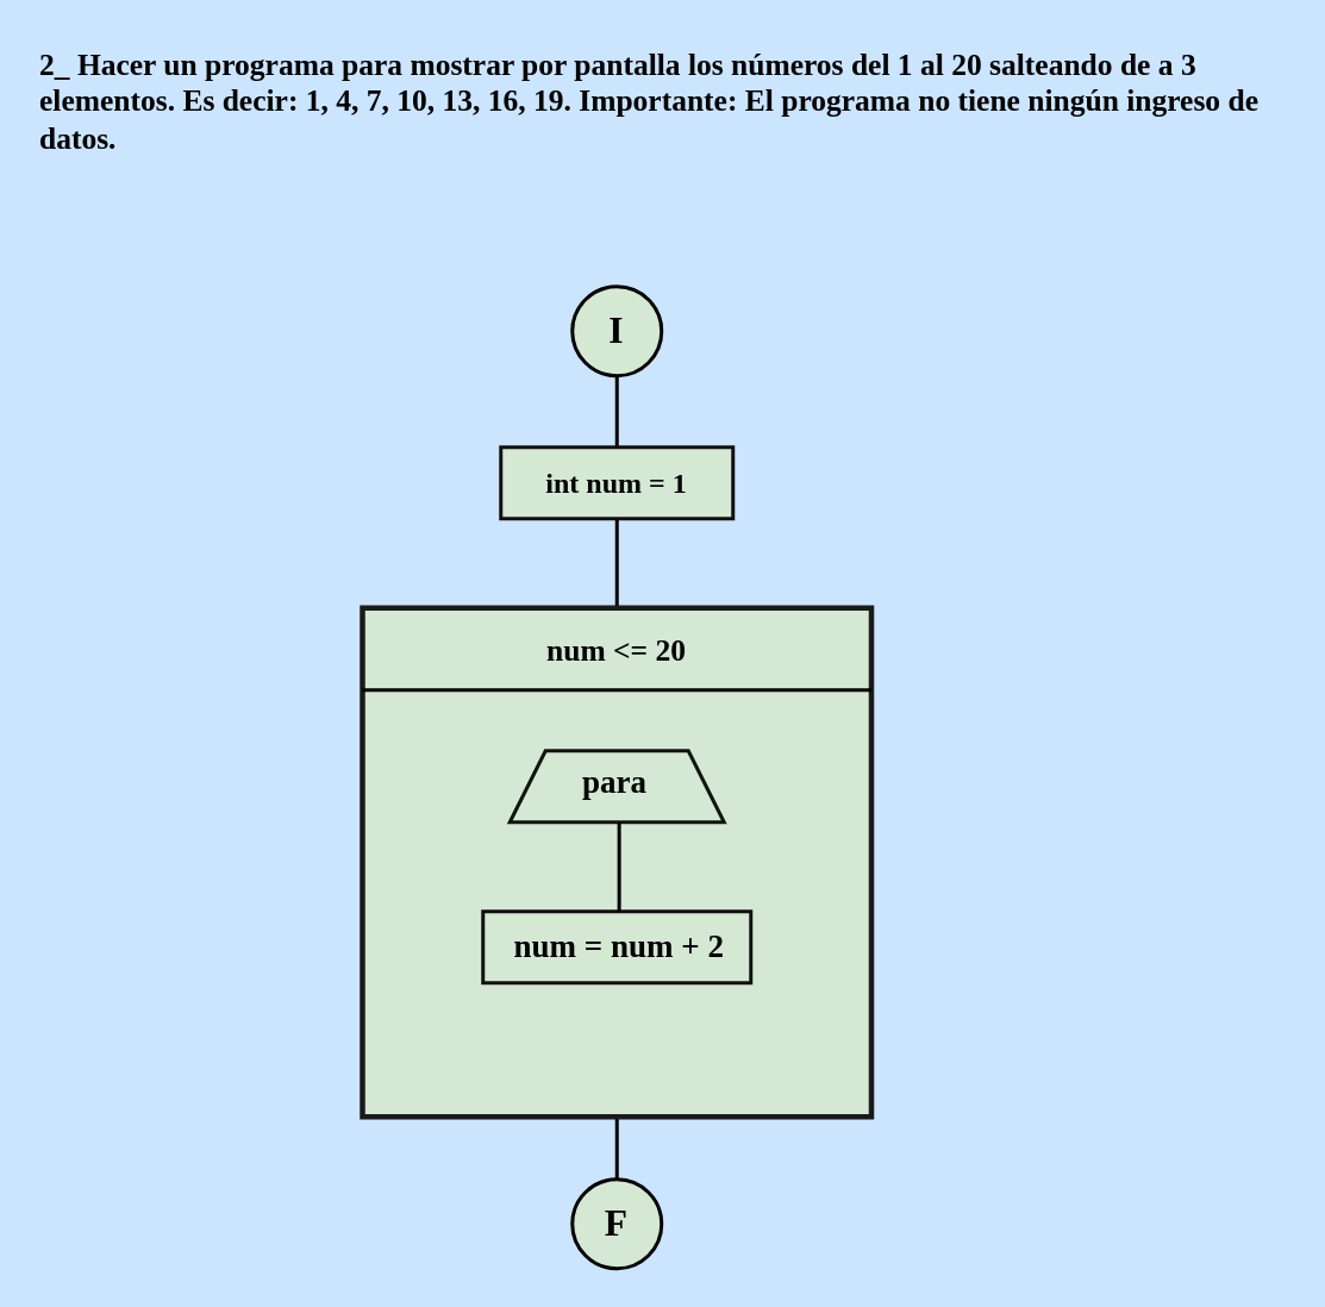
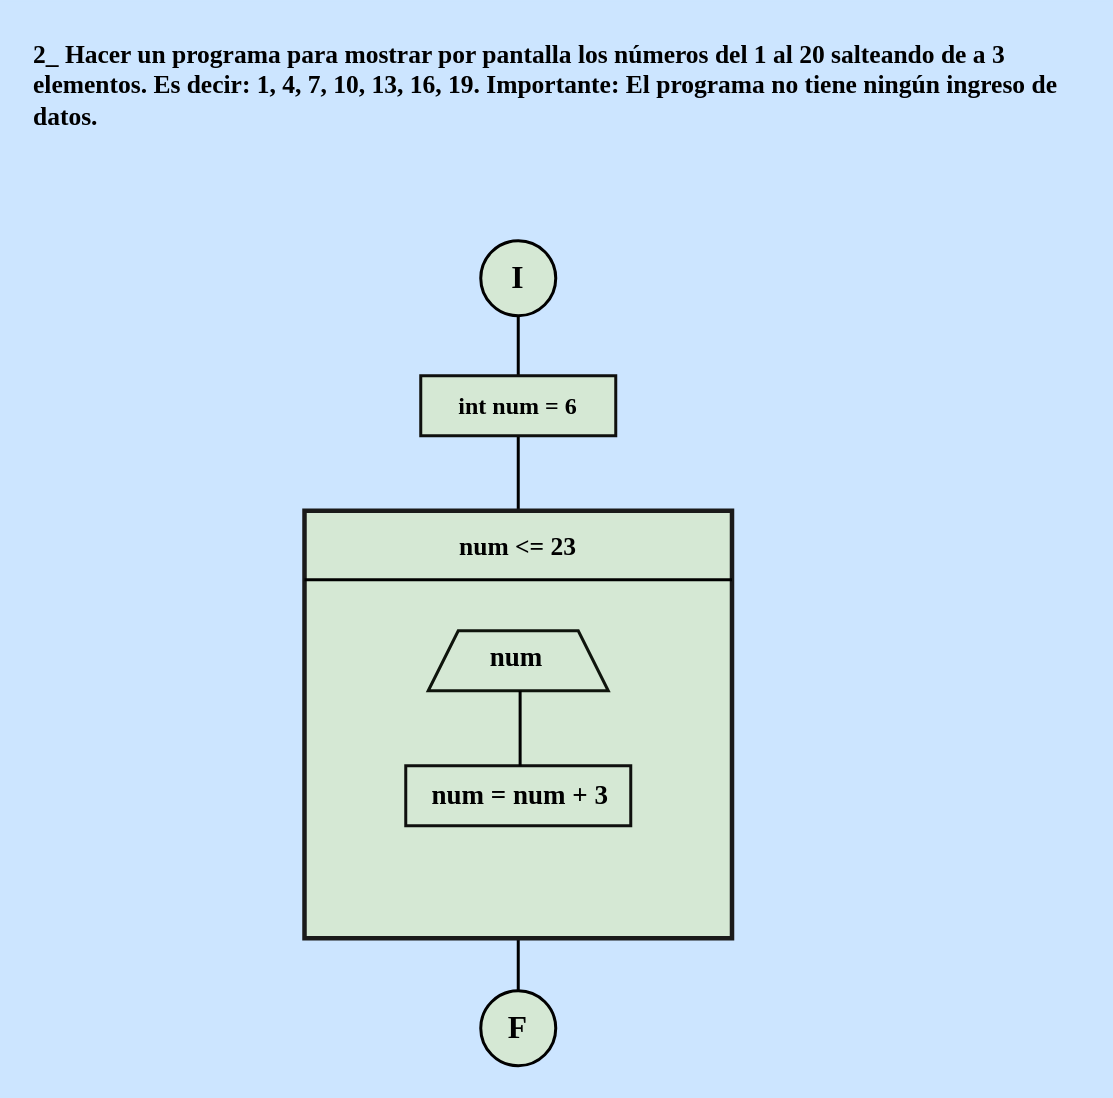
  <mxCell id="0" />
  <mxCell id="1" parent="0" />
  <mxCell id="2" value="&lt;font style=&quot;font-size: 17px;&quot; color=&quot;#000000&quot; face=&quot;Comic Sans MS&quot;&gt;&lt;b&gt;2_ Hacer un programa para mostrar por pantalla los números del 1 al 20 salteando de a 3 elementos. Es decir: 1, 4, 7, 10, 13, 16, 19. Importante: El programa no tiene ningún ingreso de datos.&lt;/b&gt;&lt;/font&gt;" style="text;whiteSpace=wrap;html=1;fontFamily=Architects Daughter;fontSource=https%3A%2F%2Ffonts.googleapis.com%2Fcss%3Ffamily%3DArchitects%2BDaughter;" vertex="1" parent="1"><mxGeometry x="20" y="20" width="700" height="80" as="geometry" /></mxCell>
  <mxCell id="3" value="" style="group;aspect=fixed;" vertex="1" connectable="0" parent="1"><mxGeometry x="202.5" y="160" width="285" height="550" as="geometry" /></mxCell>
  <mxCell id="4" value="" style="group;aspect=fixed;strokeWidth=2;strokeColor=#080808;fillColor=none;container=0;" vertex="1" connectable="0" parent="3"><mxGeometry y="180" width="285" height="285" as="geometry" /></mxCell>
  <mxCell id="5" value="" style="line;strokeWidth=2;direction=south;html=1;hachureGap=4;fontFamily=Architects Daughter;fontSource=https://fonts.googleapis.com/css?family=Architects+Daughter;strokeColor=#000000;container=0;" vertex="1" parent="3"><mxGeometry x="137.5" y="465" width="10" height="35" as="geometry" /></mxCell>
  <mxCell id="6" value="" style="line;strokeWidth=2;direction=south;html=1;hachureGap=4;fontFamily=Architects Daughter;fontSource=https://fonts.googleapis.com/css?family=Architects+Daughter;strokeColor=#000000;container=0;" vertex="1" parent="3"><mxGeometry x="137.5" y="130" width="10" height="50" as="geometry" /></mxCell>
  <mxCell id="7" value="" style="line;strokeWidth=2;direction=south;html=1;hachureGap=4;fontFamily=Architects Daughter;fontSource=https://fonts.googleapis.com/css?family=Architects+Daughter;strokeColor=#000000;container=0;" vertex="1" parent="3"><mxGeometry x="137.5" y="50" width="10" height="40" as="geometry" /></mxCell>
  <mxCell id="8" value="" style="strokeWidth=2;html=1;shape=mxgraph.flowchart.start_2;whiteSpace=wrap;rounded=0;labelBackgroundColor=none;strokeColor=#000000;align=center;verticalAlign=middle;fontFamily=Helvetica;fontSize=12;fontColor=default;fillColor=#d5e8d4;container=0;" vertex="1" parent="3"><mxGeometry x="117.5" y="500" width="50" height="50" as="geometry" /></mxCell>
  <mxCell id="9" value="&lt;font color=&quot;#000000&quot; size=&quot;1&quot; face=&quot;Comic Sans MS&quot;&gt;&lt;b style=&quot;font-size: 21px;&quot;&gt;F&lt;/b&gt;&lt;/font&gt;" style="text;strokeColor=none;align=center;fillColor=none;html=1;verticalAlign=middle;whiteSpace=wrap;rounded=0;fontFamily=Architects Daughter;fontSource=https://fonts.googleapis.com/css?family=Architects+Daughter;container=0;" vertex="1" parent="3"><mxGeometry x="127.5" y="510" width="30" height="30" as="geometry" /></mxCell>
  <mxCell id="10" value="" style="strokeWidth=2;html=1;shape=mxgraph.flowchart.start_2;whiteSpace=wrap;rounded=0;labelBackgroundColor=none;strokeColor=#000000;align=center;verticalAlign=middle;fontFamily=Helvetica;fontSize=12;fontColor=default;fillColor=#d5e8d4;container=0;" vertex="1" parent="3"><mxGeometry x="117.5" width="50" height="50" as="geometry" /></mxCell>
  <mxCell id="11" value="&lt;font color=&quot;#000000&quot; size=&quot;1&quot; face=&quot;Comic Sans MS&quot;&gt;&lt;b style=&quot;font-size: 21px;&quot;&gt;I&lt;/b&gt;&lt;/font&gt;" style="text;strokeColor=none;align=center;fillColor=none;html=1;verticalAlign=middle;whiteSpace=wrap;rounded=0;fontFamily=Architects Daughter;fontSource=https%3A%2F%2Ffonts.googleapis.com%2Fcss%3Ffamily%3DArchitects%2BDaughter;container=0;" vertex="1" parent="3"><mxGeometry x="112.5" y="10" width="60" height="30" as="geometry" /></mxCell>
  <mxCell id="12" value="" style="rounded=0;whiteSpace=wrap;html=1;labelBackgroundColor=none;strokeColor=#0f100e;strokeWidth=2;align=center;verticalAlign=middle;fontFamily=Helvetica;fontSize=12;fontColor=default;fillColor=#d5e8d4;container=0;" vertex="1" parent="3"><mxGeometry x="77.5" y="90" width="130" height="40" as="geometry" /></mxCell>
- <mxCell id="13" value="&lt;b&gt;&lt;font color=&quot;#000000&quot; style=&quot;font-size: 16px;&quot; face=&quot;Comic Sans MS&quot;&gt;int num = 1&lt;/font&gt;&lt;/b&gt;" style="text;strokeColor=none;align=center;fillColor=none;html=1;verticalAlign=middle;whiteSpace=wrap;rounded=0;fontFamily=Architects Daughter;fontSource=https%3A%2F%2Ffonts.googleapis.com%2Fcss%3Ffamily%3DArchitects%2BDaughter;container=0;" vertex="1" parent="3"><mxGeometry x="92.5" y="95" width="100" height="30" as="geometry" /></mxCell>
+ <mxCell id="13" value="&lt;b&gt;&lt;font color=&quot;#000000&quot; style=&quot;font-size: 16px;&quot; face=&quot;Comic Sans MS&quot;&gt;int num = 6&lt;/font&gt;&lt;/b&gt;" style="text;strokeColor=none;align=center;fillColor=none;html=1;verticalAlign=middle;whiteSpace=wrap;rounded=0;fontFamily=Architects Daughter;fontSource=https%3A%2F%2Ffonts.googleapis.com%2Fcss%3Ffamily%3DArchitects%2BDaughter;container=0;" vertex="1" parent="3"><mxGeometry x="92.5" y="95" width="100" height="30" as="geometry" /></mxCell>
  <mxCell id="14" value="" style="whiteSpace=wrap;html=1;aspect=fixed;rounded=0;labelBackgroundColor=none;strokeColor=#1A1A1A;strokeWidth=3;align=center;verticalAlign=middle;fontFamily=Helvetica;fontSize=12;fontColor=default;fillColor=#d5e8d4;container=0;" vertex="1" parent="3"><mxGeometry y="180" width="285" height="285" as="geometry" /></mxCell>
  <mxCell id="15" value="" style="edgeStyle=none;orthogonalLoop=1;jettySize=auto;html=1;rounded=0;strokeColor=#000000;fontFamily=Helvetica;fontSize=12;fontColor=default;fillColor=#B2C9AB;startArrow=none;startFill=0;endArrow=none;endFill=0;endSize=7;strokeWidth=2;" edge="1" parent="3"><mxGeometry width="80" relative="1" as="geometry"><mxPoint x="285" y="225.968" as="sourcePoint" /><mxPoint y="225.968" as="targetPoint" /><Array as="points" /></mxGeometry></mxCell>
- <mxCell id="16" value="&lt;b&gt;&lt;font color=&quot;#000000&quot; style=&quot;font-size: 17px;&quot; face=&quot;Comic Sans MS&quot;&gt;num &amp;lt;= 20&lt;/font&gt;&lt;/b&gt;" style="text;strokeColor=none;align=center;fillColor=none;html=1;verticalAlign=middle;whiteSpace=wrap;rounded=0;fontFamily=Architects Daughter;fontSource=https%3A%2F%2Ffonts.googleapis.com%2Fcss%3Ffamily%3DArchitects%2BDaughter;container=0;" vertex="1" parent="3"><mxGeometry x="87.5" y="190" width="110" height="30" as="geometry" /></mxCell>
+ <mxCell id="16" value="&lt;b&gt;&lt;font color=&quot;#000000&quot; style=&quot;font-size: 17px;&quot; face=&quot;Comic Sans MS&quot;&gt;num &amp;lt;= 23&lt;/font&gt;&lt;/b&gt;" style="text;strokeColor=none;align=center;fillColor=none;html=1;verticalAlign=middle;whiteSpace=wrap;rounded=0;fontFamily=Architects Daughter;fontSource=https%3A%2F%2Ffonts.googleapis.com%2Fcss%3Ffamily%3DArchitects%2BDaughter;container=0;" vertex="1" parent="3"><mxGeometry x="87.5" y="190" width="110" height="30" as="geometry" /></mxCell>
  <mxCell id="17" value="" style="shape=trapezoid;perimeter=trapezoidPerimeter;whiteSpace=wrap;html=1;fixedSize=1;rounded=0;labelBackgroundColor=none;strokeColor=#0F140C;strokeWidth=2;align=center;verticalAlign=middle;fontFamily=Helvetica;fontSize=12;fontColor=default;fillColor=#d5e8d4;container=0;" vertex="1" parent="3"><mxGeometry x="82.5" y="260" width="120" height="40" as="geometry" /></mxCell>
- <mxCell id="18" value="&lt;b&gt;&lt;font color=&quot;#000000&quot; style=&quot;font-size: 18px;&quot; face=&quot;Comic Sans MS&quot;&gt;para&lt;/font&gt;&lt;/b&gt;" style="text;strokeColor=none;align=center;fillColor=none;html=1;verticalAlign=middle;whiteSpace=wrap;rounded=0;fontFamily=Architects Daughter;fontSource=https://fonts.googleapis.com/css?family=Architects+Daughter;container=0;" vertex="1" parent="3"><mxGeometry x="106.5" y="268" width="70" height="20" as="geometry" /></mxCell>
+ <mxCell id="18" value="&lt;b&gt;&lt;font color=&quot;#000000&quot; style=&quot;font-size: 18px;&quot; face=&quot;Comic Sans MS&quot;&gt;num&lt;/font&gt;&lt;/b&gt;" style="text;strokeColor=none;align=center;fillColor=none;html=1;verticalAlign=middle;whiteSpace=wrap;rounded=0;fontFamily=Architects Daughter;fontSource=https://fonts.googleapis.com/css?family=Architects+Daughter;container=0;" vertex="1" parent="3"><mxGeometry x="106.5" y="268" width="70" height="20" as="geometry" /></mxCell>
  <mxCell id="19" value="" style="rounded=0;whiteSpace=wrap;html=1;labelBackgroundColor=none;strokeColor=#0f100e;strokeWidth=2;align=center;verticalAlign=middle;fontFamily=Helvetica;fontSize=12;fontColor=default;fillColor=#d5e8d4;container=0;" vertex="1" parent="3"><mxGeometry x="67.5" y="350" width="150" height="40" as="geometry" /></mxCell>
- <mxCell id="20" value="&lt;b&gt;&lt;font color=&quot;#000000&quot; style=&quot;font-size: 18px;&quot; face=&quot;Comic Sans MS&quot;&gt;num = num + 2&lt;/font&gt;&lt;/b&gt;" style="text;strokeColor=none;align=center;fillColor=none;html=1;verticalAlign=middle;whiteSpace=wrap;rounded=0;fontFamily=Architects Daughter;fontSource=https://fonts.googleapis.com/css?family=Architects+Daughter;container=0;" vertex="1" parent="3"><mxGeometry x="77.5" y="360" width="132.5" height="20" as="geometry" /></mxCell>
+ <mxCell id="20" value="&lt;b&gt;&lt;font color=&quot;#000000&quot; style=&quot;font-size: 18px;&quot; face=&quot;Comic Sans MS&quot;&gt;num = num + 3&lt;/font&gt;&lt;/b&gt;" style="text;strokeColor=none;align=center;fillColor=none;html=1;verticalAlign=middle;whiteSpace=wrap;rounded=0;fontFamily=Architects Daughter;fontSource=https://fonts.googleapis.com/css?family=Architects+Daughter;container=0;" vertex="1" parent="3"><mxGeometry x="77.5" y="360" width="132.5" height="20" as="geometry" /></mxCell>
  <mxCell id="21" value="" style="line;strokeWidth=2;direction=south;html=1;hachureGap=4;fontFamily=Architects Daughter;fontSource=https://fonts.googleapis.com/css?family=Architects+Daughter;strokeColor=#000000;container=0;" vertex="1" parent="3"><mxGeometry x="138.75" y="300" width="10" height="50" as="geometry" /></mxCell>
